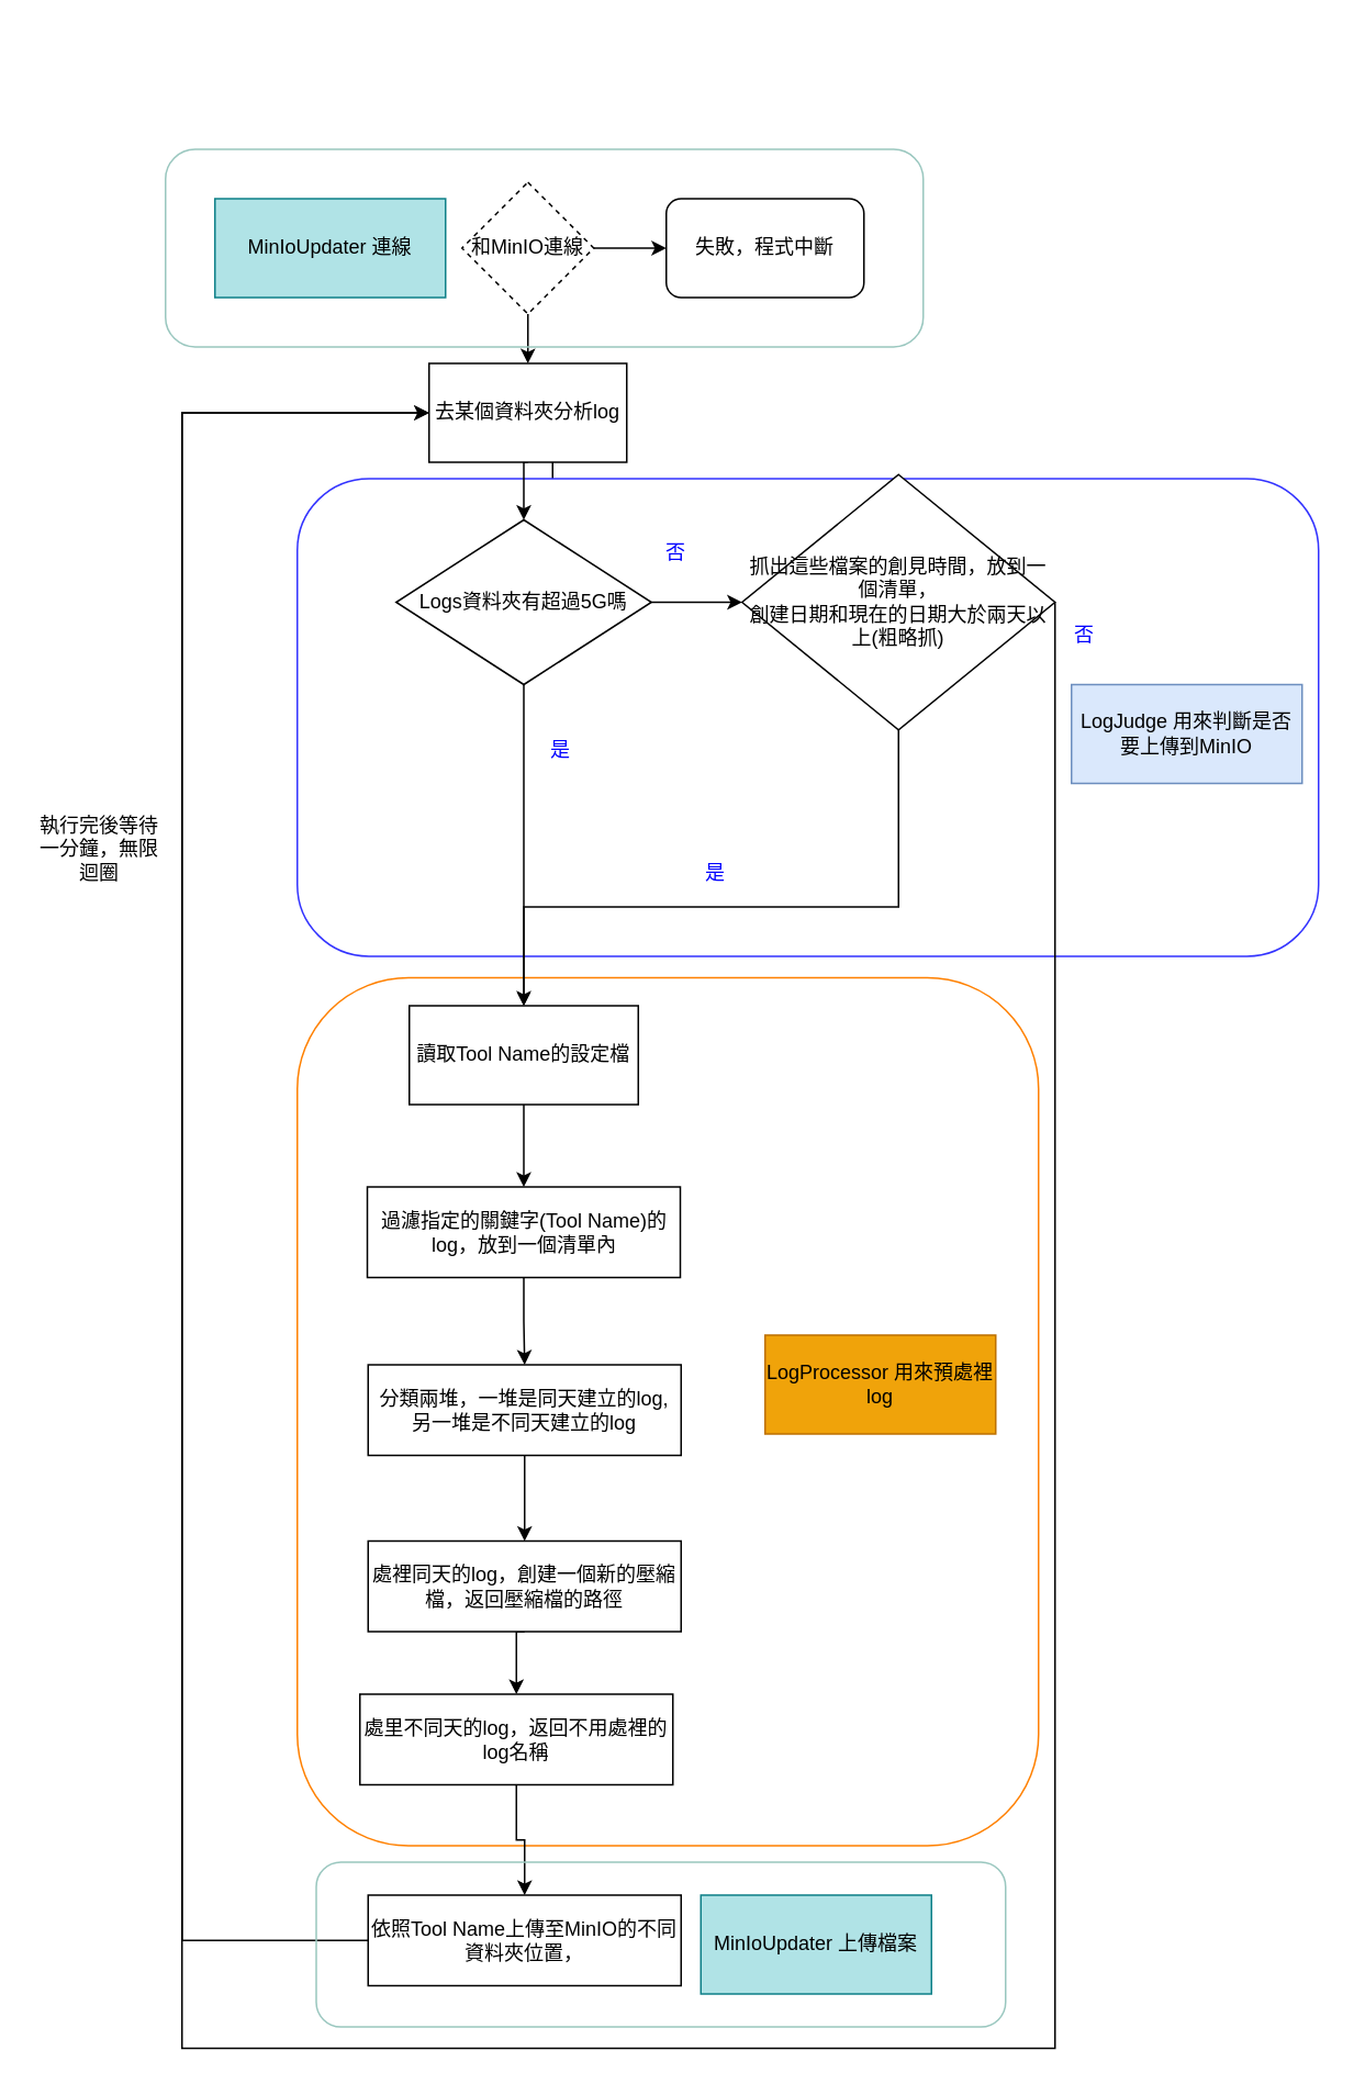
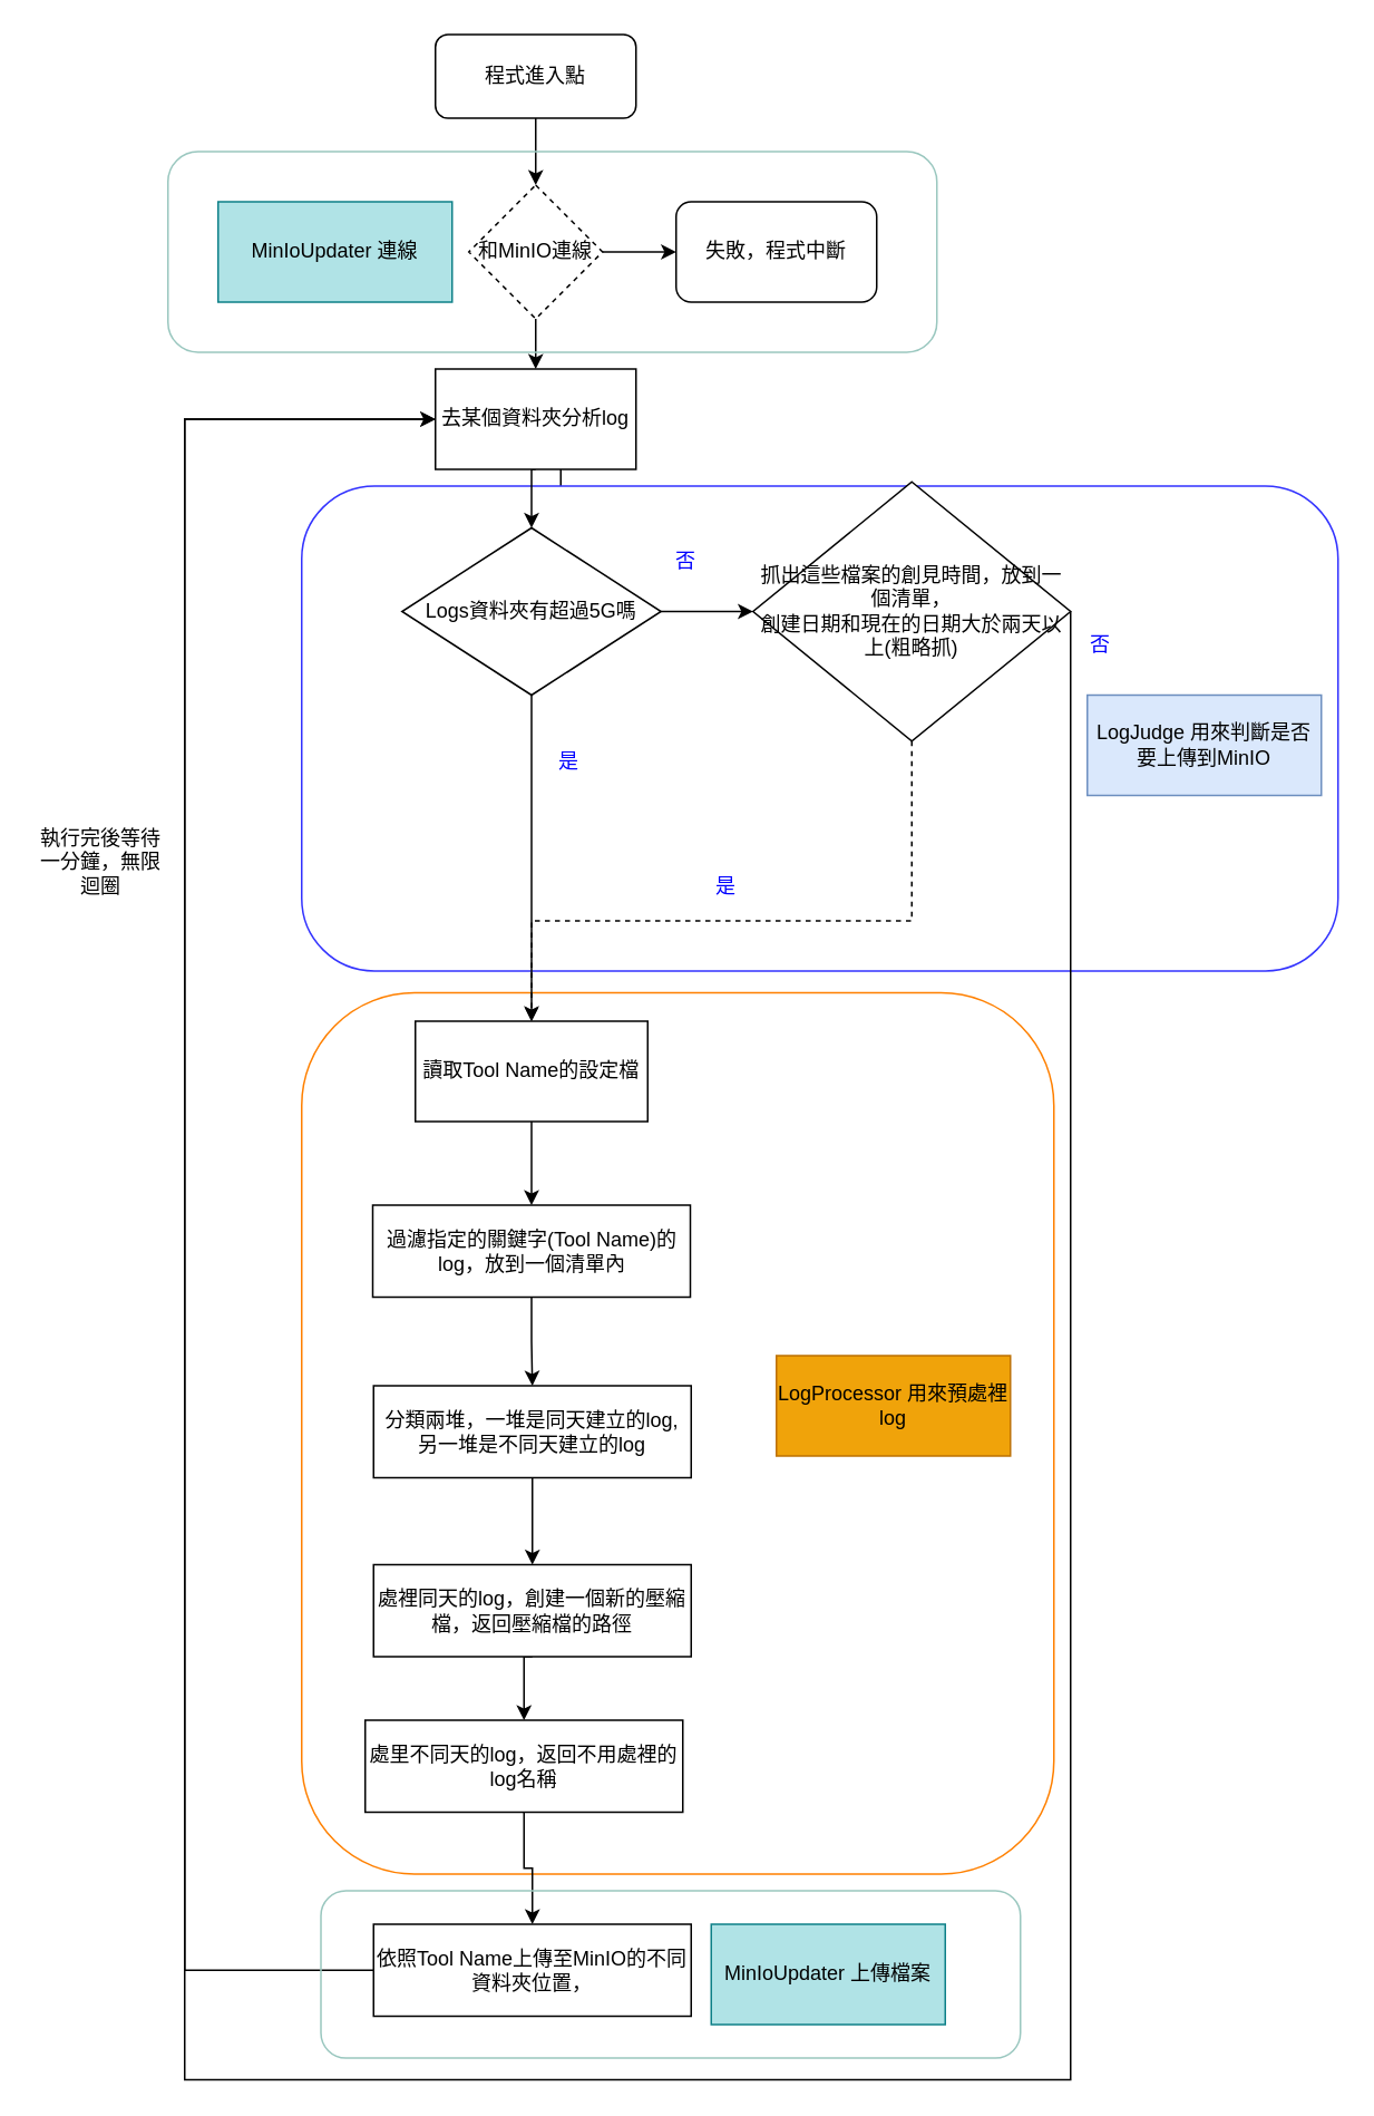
  <mxCell id="0" />
  <mxCell id="1" parent="0" />
  <mxCell id="2" value="" style="rounded=1;whiteSpace=wrap;html=1;fillColor=none;strokeColor=#FF8000;fontColor=#0000FF;" vertex="1" parent="1"><mxGeometry x="180" y="593" width="450" height="527" as="geometry" /></mxCell>
  <mxCell id="3" style="edgeStyle=orthogonalEdgeStyle;rounded=0;orthogonalLoop=1;jettySize=auto;html=1;exitX=0.25;exitY=0;exitDx=0;exitDy=0;fontColor=#0000FF;" edge="1" parent="1" source="4" target="12"><mxGeometry relative="1" as="geometry" /></mxCell>
  <mxCell id="4" value="" style="rounded=1;whiteSpace=wrap;html=1;fillColor=none;strokeColor=#3333FF;fontColor=#0000FF;" vertex="1" parent="1"><mxGeometry x="180" y="290" width="620" height="290" as="geometry" /></mxCell>
+ <mxCell id="5" style="edgeStyle=orthogonalEdgeStyle;rounded=0;orthogonalLoop=1;jettySize=auto;html=1;exitX=0.5;exitY=1;exitDx=0;exitDy=0;entryX=0.5;entryY=0;entryDx=0;entryDy=0;" edge="1" parent="1" source="6" target="9"><mxGeometry relative="1" as="geometry" /></mxCell>
+ <mxCell id="6" value="程式進入點" style="rounded=1;whiteSpace=wrap;html=1;" vertex="1" parent="1"><mxGeometry x="260" y="20" width="120" height="50" as="geometry" /></mxCell>
  <mxCell id="7" style="edgeStyle=orthogonalEdgeStyle;rounded=0;orthogonalLoop=1;jettySize=auto;html=1;exitX=0.5;exitY=1;exitDx=0;exitDy=0;entryX=0.5;entryY=0;entryDx=0;entryDy=0;" edge="1" parent="1" source="9" target="12"><mxGeometry relative="1" as="geometry" /></mxCell>
  <mxCell id="8" style="edgeStyle=orthogonalEdgeStyle;rounded=0;orthogonalLoop=1;jettySize=auto;html=1;exitX=1;exitY=0.5;exitDx=0;exitDy=0;" edge="1" parent="1" source="9" target="10"><mxGeometry relative="1" as="geometry" /></mxCell>
  <mxCell id="9" value="和MinIO連線" style="rhombus;whiteSpace=wrap;html=1;dashed=1;" vertex="1" parent="1"><mxGeometry x="280" y="110" width="80" height="80" as="geometry" /></mxCell>
  <mxCell id="10" value="失敗，程式中斷" style="rounded=1;whiteSpace=wrap;html=1;" vertex="1" parent="1"><mxGeometry x="404" y="120" width="120" height="60" as="geometry" /></mxCell>
  <mxCell id="11" style="edgeStyle=orthogonalEdgeStyle;rounded=0;orthogonalLoop=1;jettySize=auto;html=1;exitX=0.5;exitY=1;exitDx=0;exitDy=0;entryX=0.5;entryY=0;entryDx=0;entryDy=0;" edge="1" parent="1" source="12" target="15"><mxGeometry relative="1" as="geometry" /></mxCell>
  <mxCell id="12" value="去某個資料夾分析log" style="rounded=0;whiteSpace=wrap;html=1;" vertex="1" parent="1"><mxGeometry x="260" y="220" width="120" height="60" as="geometry" /></mxCell>
  <mxCell id="13" style="edgeStyle=orthogonalEdgeStyle;rounded=0;orthogonalLoop=1;jettySize=auto;html=1;exitX=1;exitY=0.5;exitDx=0;exitDy=0;entryX=0;entryY=0.5;entryDx=0;entryDy=0;" edge="1" parent="1" source="15" target="26"><mxGeometry relative="1" as="geometry"><mxPoint x="437.5" y="365" as="targetPoint" /></mxGeometry></mxCell>
  <mxCell id="14" style="edgeStyle=orthogonalEdgeStyle;rounded=0;orthogonalLoop=1;jettySize=auto;html=1;exitX=0.5;exitY=1;exitDx=0;exitDy=0;entryX=0.5;entryY=0;entryDx=0;entryDy=0;endArrow=open;" edge="1" parent="1" source="15" target="22"><mxGeometry relative="1" as="geometry" /></mxCell>
  <mxCell id="15" value="Logs資料夾有超過5G嗎" style="rhombus;whiteSpace=wrap;html=1;" vertex="1" parent="1"><mxGeometry x="240" y="315" width="155" height="100" as="geometry" /></mxCell>
  <mxCell id="16" style="edgeStyle=orthogonalEdgeStyle;rounded=0;orthogonalLoop=1;jettySize=auto;html=1;exitX=0;exitY=0.5;exitDx=0;exitDy=0;entryX=0;entryY=0.5;entryDx=0;entryDy=0;" edge="1" parent="1" source="17" target="12"><mxGeometry relative="1" as="geometry"><mxPoint x="260" y="510" as="targetPoint" /><Array as="points"><mxPoint x="110" y="1177" /><mxPoint x="110" y="250" /></Array></mxGeometry></mxCell>
  <mxCell id="17" value="依照Tool Name上傳至MinIO的不同資料夾位置，" style="rounded=0;whiteSpace=wrap;html=1;" vertex="1" parent="1"><mxGeometry x="223" y="1150" width="190" height="55" as="geometry" /></mxCell>
  <mxCell id="18" value="執行完後等待一分鐘，無限迴圈" style="text;html=1;strokeColor=none;fillColor=none;align=center;verticalAlign=middle;whiteSpace=wrap;rounded=0;" vertex="1" parent="1"><mxGeometry x="20" y="485" width="80" height="60" as="geometry" /></mxCell>
  <mxCell id="19" style="edgeStyle=orthogonalEdgeStyle;rounded=0;orthogonalLoop=1;jettySize=auto;html=1;exitX=0.5;exitY=1;exitDx=0;exitDy=0;entryX=0.5;entryY=0;entryDx=0;entryDy=0;fontColor=#0000FF;" edge="1" parent="1" source="20" target="32"><mxGeometry relative="1" as="geometry"><mxPoint x="317.5" y="800" as="targetPoint" /></mxGeometry></mxCell>
  <mxCell id="20" value="過濾指定的關鍵字(Tool Name)的log，放到一個清單內" style="rounded=0;whiteSpace=wrap;html=1;" vertex="1" parent="1"><mxGeometry x="222.5" y="720" width="190" height="55" as="geometry" /></mxCell>
  <mxCell id="21" style="edgeStyle=orthogonalEdgeStyle;rounded=0;orthogonalLoop=1;jettySize=auto;html=1;exitX=0.5;exitY=1;exitDx=0;exitDy=0;entryX=0.5;entryY=0;entryDx=0;entryDy=0;" edge="1" parent="1" source="22" target="20"><mxGeometry relative="1" as="geometry"><mxPoint x="317.5" y="705" as="targetPoint" /></mxGeometry></mxCell>
  <mxCell id="22" value="讀取Tool Name的設定檔" style="rounded=0;whiteSpace=wrap;html=1;" vertex="1" parent="1"><mxGeometry x="248" y="610" width="139" height="60" as="geometry" /></mxCell>
  <mxCell id="23" value="&lt;font&gt;LogJudge 用來判斷是否要上傳到MinIO&lt;/font&gt;" style="text;html=1;strokeColor=#6c8ebf;fillColor=#dae8fc;align=center;verticalAlign=middle;whiteSpace=wrap;rounded=0;" vertex="1" parent="1"><mxGeometry x="650" y="415" width="140" height="60" as="geometry" /></mxCell>
  <mxCell id="24" style="edgeStyle=orthogonalEdgeStyle;rounded=0;orthogonalLoop=1;jettySize=auto;html=1;exitX=1;exitY=0.5;exitDx=0;exitDy=0;entryX=0;entryY=0.5;entryDx=0;entryDy=0;fontColor=#0000FF;" edge="1" parent="1" source="26" target="12"><mxGeometry relative="1" as="geometry"><mxPoint x="640" y="567.48" as="sourcePoint" /><mxPoint x="260" y="452.48" as="targetPoint" /><Array as="points"><mxPoint x="640" y="1243" /><mxPoint x="110" y="1243" /><mxPoint x="110" y="250" /></Array></mxGeometry></mxCell>
- <mxCell id="25" style="edgeStyle=orthogonalEdgeStyle;rounded=0;orthogonalLoop=1;jettySize=auto;html=1;exitX=0.5;exitY=1;exitDx=0;exitDy=0;entryX=0.5;entryY=0;entryDx=0;entryDy=0;fontColor=#0000FF;" edge="1" parent="1" source="26" target="22"><mxGeometry relative="1" as="geometry"><Array as="points"><mxPoint x="545" y="550" /><mxPoint x="318" y="550" /></Array></mxGeometry></mxCell>
+ <mxCell id="25" style="edgeStyle=orthogonalEdgeStyle;rounded=0;orthogonalLoop=1;jettySize=auto;html=1;exitX=0.5;exitY=1;exitDx=0;exitDy=0;entryX=0.5;entryY=0;entryDx=0;entryDy=0;fontColor=#0000FF;dashed=1;" edge="1" parent="1" source="26" target="22"><mxGeometry relative="1" as="geometry"><Array as="points"><mxPoint x="545" y="550" /><mxPoint x="318" y="550" /></Array></mxGeometry></mxCell>
  <mxCell id="26" value="抓出這些檔案的創見時間，放到一個清單，&lt;br style=&quot;border-color: var(--border-color);&quot;&gt;創建日期和現在的日期大於兩天以上(粗略抓)" style="rhombus;whiteSpace=wrap;html=1;" vertex="1" parent="1"><mxGeometry x="450" y="287.5" width="190" height="155" as="geometry" /></mxCell>
  <mxCell id="27" value="是" style="text;html=1;strokeColor=none;fillColor=none;align=center;verticalAlign=middle;whiteSpace=wrap;rounded=0;fontColor=#0000FF;" vertex="1" parent="1"><mxGeometry x="404" y="515" width="60" height="30" as="geometry" /></mxCell>
  <mxCell id="28" value="否" style="text;html=1;strokeColor=none;fillColor=none;align=center;verticalAlign=middle;whiteSpace=wrap;rounded=0;fontColor=#0000FF;" vertex="1" parent="1"><mxGeometry x="627.5" y="370" width="60" height="30" as="geometry" /></mxCell>
  <mxCell id="29" value="是" style="text;html=1;strokeColor=none;fillColor=none;align=center;verticalAlign=middle;whiteSpace=wrap;rounded=0;fontColor=#0000FF;" vertex="1" parent="1"><mxGeometry x="310" y="440" width="60" height="30" as="geometry" /></mxCell>
  <mxCell id="30" value="否" style="text;html=1;strokeColor=none;fillColor=none;align=center;verticalAlign=middle;whiteSpace=wrap;rounded=0;fontColor=#0000FF;" vertex="1" parent="1"><mxGeometry x="380" y="320" width="60" height="30" as="geometry" /></mxCell>
  <mxCell id="31" style="edgeStyle=orthogonalEdgeStyle;rounded=0;orthogonalLoop=1;jettySize=auto;html=1;exitX=0.5;exitY=1;exitDx=0;exitDy=0;entryX=0.5;entryY=0;entryDx=0;entryDy=0;fontColor=#0000FF;" edge="1" parent="1" source="32" target="34"><mxGeometry relative="1" as="geometry" /></mxCell>
  <mxCell id="32" value="分類兩堆，一堆是同天建立的log, 另一堆是不同天建立的log" style="rounded=0;whiteSpace=wrap;html=1;" vertex="1" parent="1"><mxGeometry x="223" y="828" width="190" height="55" as="geometry" /></mxCell>
  <mxCell id="33" style="edgeStyle=orthogonalEdgeStyle;rounded=0;orthogonalLoop=1;jettySize=auto;html=1;exitX=0.5;exitY=1;exitDx=0;exitDy=0;entryX=0.5;entryY=0;entryDx=0;entryDy=0;fontColor=#0000FF;" edge="1" parent="1" source="34" target="36"><mxGeometry relative="1" as="geometry" /></mxCell>
  <mxCell id="34" value="處裡同天的log，創建一個新的壓縮檔，返回壓縮檔的路徑" style="rounded=0;whiteSpace=wrap;html=1;" vertex="1" parent="1"><mxGeometry x="223" y="935" width="190" height="55" as="geometry" /></mxCell>
  <mxCell id="35" style="edgeStyle=orthogonalEdgeStyle;rounded=0;orthogonalLoop=1;jettySize=auto;html=1;exitX=0.5;exitY=1;exitDx=0;exitDy=0;entryX=0.5;entryY=0;entryDx=0;entryDy=0;fontColor=#0000FF;" edge="1" parent="1" source="36" target="17"><mxGeometry relative="1" as="geometry" /></mxCell>
  <mxCell id="36" value="處里不同天的log，返回不用處裡的log名稱" style="rounded=0;whiteSpace=wrap;html=1;" vertex="1" parent="1"><mxGeometry x="218" y="1028" width="190" height="55" as="geometry" /></mxCell>
  <mxCell id="37" value="&lt;font&gt;LogProcessor 用來預處裡log&lt;/font&gt;&lt;span style=&quot;color: rgba(0, 0, 0, 0); font-family: monospace; font-size: 0px; text-align: start;&quot;&gt;%3CmxGraphModel%3E%3Croot%3E%3CmxCell%20id%3D%220%22%2F%3E%3CmxCell%20id%3D%221%22%20parent%3D%220%22%2F%3E%3CmxCell%20id%3D%222%22%20value%3D%22%22%20style%3D%22rounded%3D1%3BwhiteSpace%3Dwrap%3Bhtml%3D1%3BfillColor%3Dnone%3BstrokeColor%3D%233333FF%3BfontColor%3D%230000FF%3B%22%20vertex%3D%221%22%20parent%3D%221%22%3E%3CmxGeometry%20x%3D%22190%22%20y%3D%22340%22%20width%3D%22620%22%20height%3D%22290%22%20as%3D%22geometry%22%2F%3E%3C%2FmxCell%3E%3C%2Froot%3E%3C%2FmxGraphModel%3E&lt;/span&gt;" style="text;html=1;strokeColor=#BD7000;fillColor=#f0a30a;align=center;verticalAlign=middle;whiteSpace=wrap;rounded=0;fontColor=#000000;" vertex="1" parent="1"><mxGeometry x="464" y="810" width="140" height="60" as="geometry" /></mxCell>
  <mxCell id="38" value="MinIoUpdater 上傳檔案" style="text;html=1;strokeColor=#0e8088;fillColor=#b0e3e6;align=center;verticalAlign=middle;whiteSpace=wrap;rounded=0;" vertex="1" parent="1"><mxGeometry x="425" y="1150" width="140" height="60" as="geometry" /></mxCell>
  <mxCell id="39" value="MinIoUpdater 連線" style="text;html=1;strokeColor=#0e8088;fillColor=#b0e3e6;align=center;verticalAlign=middle;whiteSpace=wrap;rounded=0;" vertex="1" parent="1"><mxGeometry x="130" y="120" width="140" height="60" as="geometry" /></mxCell>
  <mxCell id="40" value="" style="rounded=1;whiteSpace=wrap;html=1;fillColor=none;strokeColor=#9AC7BF;fontColor=#0000FF;" vertex="1" parent="1"><mxGeometry x="100" y="90" width="460" height="120" as="geometry" /></mxCell>
  <mxCell id="41" value="" style="rounded=1;whiteSpace=wrap;html=1;fillColor=none;strokeColor=#9AC7BF;fontColor=#0000FF;" vertex="1" parent="1"><mxGeometry x="191.5" y="1130" width="418.5" height="100" as="geometry" /></mxCell>
